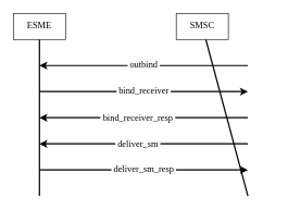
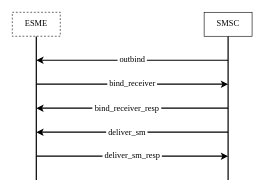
  <mxCell id="0" />
  <mxCell id="1" parent="0" />
  <mxCell id="2" value="" style="endArrow=none;html=1;rounded=0;strokeWidth=2;fontFamily=Times New Roman;fontSize=14;" edge="1" parent="1" target="4"><mxGeometry width="50" height="50" relative="1" as="geometry"><mxPoint x="380" y="300" as="sourcePoint" /><mxPoint x="380" y="60" as="targetPoint" /></mxGeometry></mxCell>
  <mxCell id="3" value="" style="endArrow=none;html=1;rounded=0;strokeWidth=2;fontFamily=Times New Roman;fontSize=14;entryX=0.5;entryY=1;entryDx=0;entryDy=0;" edge="1" parent="1" target="5"><mxGeometry width="50" height="50" relative="1" as="geometry"><mxPoint x="60" y="300" as="sourcePoint" /><mxPoint x="60" y="60" as="targetPoint" /></mxGeometry></mxCell>
- <mxCell id="4" value="SMSC" style="rounded=0;whiteSpace=wrap;html=1;fontFamily=Times New Roman;fontSize=14;" vertex="1" parent="1"><mxGeometry x="270" y="20" width="80" height="40" as="geometry" /></mxCell>
- <mxCell id="5" value="ESME" style="rounded=0;whiteSpace=wrap;html=1;fontFamily=Times New Roman;fontSize=14;" vertex="1" parent="1"><mxGeometry x="20" y="20" width="80" height="40" as="geometry" /></mxCell>
+ <mxCell id="4" value="SMSC" style="rounded=0;whiteSpace=wrap;html=1;fontFamily=Times New Roman;fontSize=14;" vertex="1" parent="1"><mxGeometry x="340" y="20" width="80" height="40" as="geometry" /></mxCell>
+ <mxCell id="5" value="ESME" style="rounded=0;whiteSpace=wrap;html=1;fontFamily=Times New Roman;fontSize=14;dashed=1;" vertex="1" parent="1"><mxGeometry x="20" y="20" width="80" height="40" as="geometry" /></mxCell>
  <mxCell id="6" value="&amp;nbsp;outbind&amp;nbsp; " style="endArrow=classic;html=1;rounded=0;strokeWidth=2;fontFamily=Times New Roman;fontSize=14;" edge="1" parent="1"><mxGeometry width="50" height="50" relative="1" as="geometry"><mxPoint x="380" y="100" as="sourcePoint" /><mxPoint x="60" y="100" as="targetPoint" /></mxGeometry></mxCell>
  <mxCell id="7" value="&lt;div&gt;&amp;nbsp;bind_receiver&amp;nbsp; &lt;br&gt;&lt;/div&gt;" style="endArrow=classic;html=1;rounded=0;strokeWidth=2;fontFamily=Times New Roman;fontSize=14;" edge="1" parent="1"><mxGeometry width="50" height="50" relative="1" as="geometry"><mxPoint x="60" y="140" as="sourcePoint" /><mxPoint x="380" y="140" as="targetPoint" /></mxGeometry></mxCell>
  <mxCell id="8" value="" style="endArrow=classic;html=1;rounded=0;strokeWidth=2;fontFamily=Times New Roman;fontSize=14;" edge="1" parent="1"><mxGeometry width="50" height="50" relative="1" as="geometry"><mxPoint x="380" y="180" as="sourcePoint" /><mxPoint x="60" y="180" as="targetPoint" /></mxGeometry></mxCell>
  <mxCell id="9" value="&lt;div&gt;&amp;nbsp;bind_receiver_resp&amp;nbsp; &lt;br&gt;&lt;/div&gt;" style="edgeLabel;html=1;align=center;verticalAlign=middle;resizable=0;points=[];fontSize=14;fontFamily=Times New Roman;" vertex="1" connectable="0" parent="8"><mxGeometry x="0.062" relative="1" as="geometry"><mxPoint as="offset" /></mxGeometry></mxCell>
  <mxCell id="10" value="" style="endArrow=classic;html=1;rounded=0;strokeWidth=2;fontFamily=Times New Roman;fontSize=14;" edge="1" parent="1"><mxGeometry width="50" height="50" relative="1" as="geometry"><mxPoint x="380" y="220" as="sourcePoint" /><mxPoint x="60" y="220" as="targetPoint" /></mxGeometry></mxCell>
  <mxCell id="11" value="&amp;nbsp;deliver_sm&amp;nbsp; " style="edgeLabel;html=1;align=center;verticalAlign=middle;resizable=0;points=[];fontSize=14;fontFamily=Times New Roman;" vertex="1" connectable="0" parent="10"><mxGeometry x="0.062" relative="1" as="geometry"><mxPoint as="offset" /></mxGeometry></mxCell>
  <mxCell id="12" value="&amp;nbsp;deliver_sm_resp&amp;nbsp; " style="endArrow=classic;html=1;rounded=0;strokeWidth=2;fontFamily=Times New Roman;fontSize=14;" edge="1" parent="1"><mxGeometry width="50" height="50" relative="1" as="geometry"><mxPoint x="60" y="260" as="sourcePoint" /><mxPoint x="380" y="260" as="targetPoint" /></mxGeometry></mxCell>
